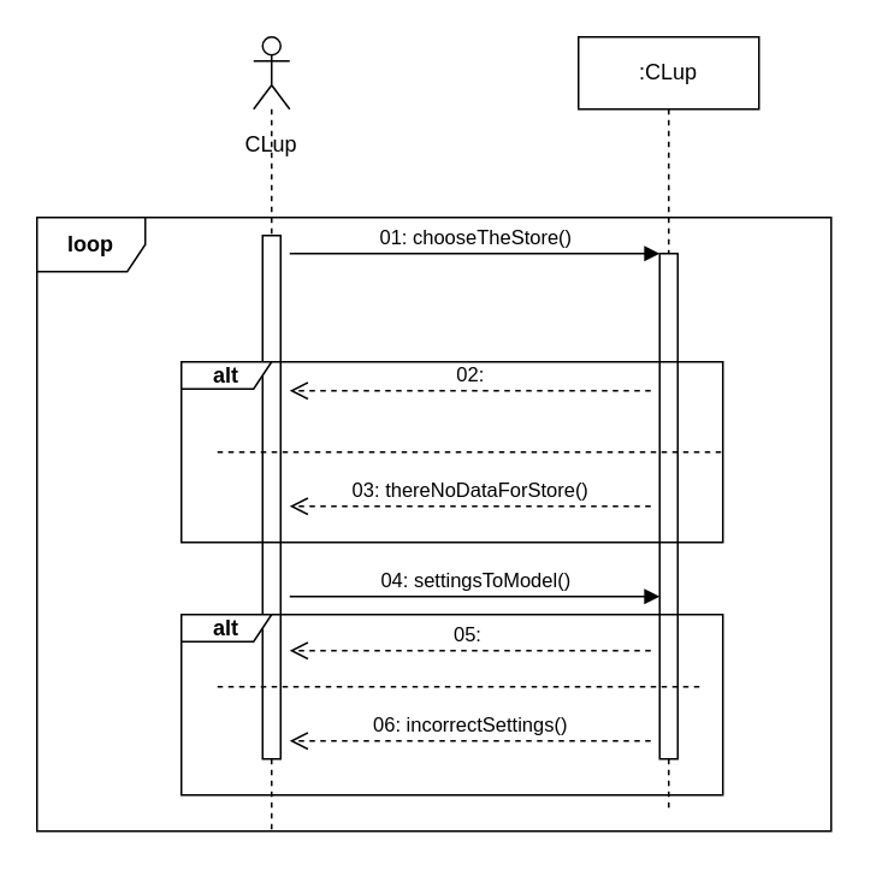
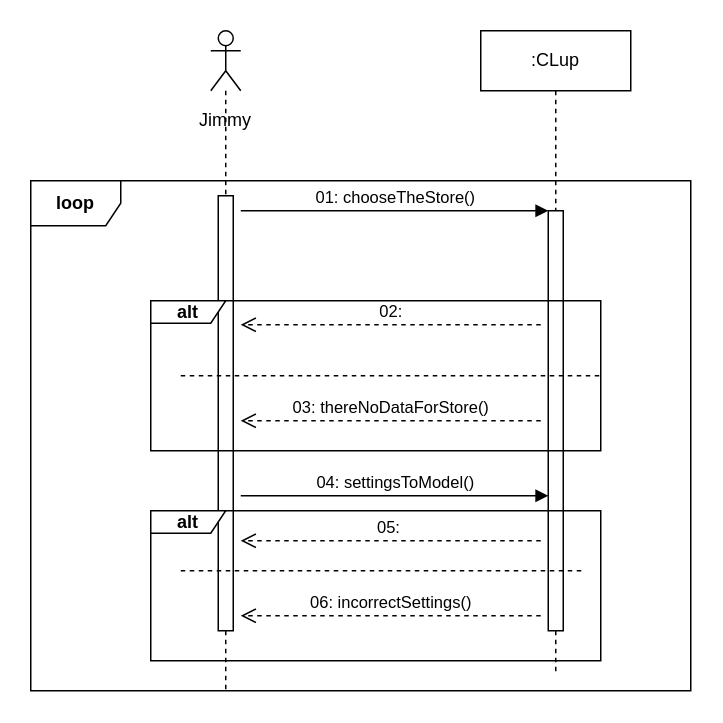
  <mxCell id="0" />
  <mxCell id="1" parent="0" />
  <mxCell id="2" value="" style="shape=umlLifeline;participant=umlActor;perimeter=lifelinePerimeter;whiteSpace=wrap;html=1;container=1;collapsible=0;recursiveResize=0;verticalAlign=top;spacingTop=36;outlineConnect=0;" vertex="1" parent="1"><mxGeometry x="140" y="20" width="20" height="440" as="geometry" /></mxCell>
  <mxCell id="3" value="" style="html=1;points=[];perimeter=orthogonalPerimeter;" vertex="1" parent="2"><mxGeometry x="5" y="110" width="10" height="290" as="geometry" /></mxCell>
- <mxCell id="4" value="CLup" style="text;html=1;strokeColor=none;fillColor=none;align=center;verticalAlign=middle;whiteSpace=wrap;rounded=0;" vertex="1" parent="1"><mxGeometry x="130" y="70" width="40" height="20" as="geometry" /></mxCell>
+ <mxCell id="4" value="Jimmy" style="text;html=1;strokeColor=none;fillColor=none;align=center;verticalAlign=middle;whiteSpace=wrap;rounded=0;" vertex="1" parent="1"><mxGeometry x="130" y="70" width="40" height="20" as="geometry" /></mxCell>
  <mxCell id="5" value=":CLup" style="shape=umlLifeline;perimeter=lifelinePerimeter;whiteSpace=wrap;html=1;container=1;collapsible=0;recursiveResize=0;outlineConnect=0;" vertex="1" parent="1"><mxGeometry x="320" y="20" width="100" height="430" as="geometry" /></mxCell>
  <mxCell id="6" value="" style="html=1;points=[];perimeter=orthogonalPerimeter;" vertex="1" parent="5"><mxGeometry x="45" y="120" width="10" height="280" as="geometry" /></mxCell>
  <mxCell id="7" value="01: chooseTheStore()" style="html=1;verticalAlign=bottom;endArrow=block;entryX=0;entryY=0;" edge="1" target="6" parent="1"><mxGeometry relative="1" as="geometry"><mxPoint x="160" y="140" as="sourcePoint" /></mxGeometry></mxCell>
  <mxCell id="8" value="02:" style="html=1;verticalAlign=bottom;endArrow=open;dashed=1;endSize=8;" edge="1" parent="1"><mxGeometry relative="1" as="geometry"><mxPoint x="160" y="216" as="targetPoint" /><mxPoint x="360" y="216" as="sourcePoint" /></mxGeometry></mxCell>
  <mxCell id="9" value="&lt;b&gt;alt&lt;/b&gt;" style="shape=umlFrame;whiteSpace=wrap;html=1;width=50;height=15;" vertex="1" parent="1"><mxGeometry x="100" y="200" width="300" height="100" as="geometry" /></mxCell>
  <mxCell id="10" value="" style="endArrow=none;dashed=1;html=1;" edge="1" parent="1"><mxGeometry width="50" height="50" relative="1" as="geometry"><mxPoint x="120" y="250" as="sourcePoint" /><mxPoint x="400" y="250" as="targetPoint" /></mxGeometry></mxCell>
  <mxCell id="11" value="03: thereNoDataForStore()" style="html=1;verticalAlign=bottom;endArrow=open;dashed=1;endSize=8;" edge="1" parent="1"><mxGeometry relative="1" as="geometry"><mxPoint x="160" y="280" as="targetPoint" /><mxPoint x="360" y="280" as="sourcePoint" /></mxGeometry></mxCell>
  <mxCell id="12" value="04: settingsToModel()" style="html=1;verticalAlign=bottom;endArrow=block;entryX=0;entryY=0;" edge="1" parent="1"><mxGeometry relative="1" as="geometry"><mxPoint x="160" y="330" as="sourcePoint" /><mxPoint x="365" y="330" as="targetPoint" /></mxGeometry></mxCell>
  <mxCell id="13" value="05:&amp;nbsp;" style="html=1;verticalAlign=bottom;endArrow=open;dashed=1;endSize=8;" edge="1" parent="1"><mxGeometry relative="1" as="geometry"><mxPoint x="360" y="360" as="sourcePoint" /><mxPoint x="160" y="360" as="targetPoint" /></mxGeometry></mxCell>
  <mxCell id="14" value="06: incorrectSettings()" style="html=1;verticalAlign=bottom;endArrow=open;dashed=1;endSize=8;" edge="1" parent="1"><mxGeometry relative="1" as="geometry"><mxPoint x="360" y="410" as="sourcePoint" /><mxPoint x="160" y="410" as="targetPoint" /></mxGeometry></mxCell>
  <mxCell id="15" value="" style="endArrow=none;dashed=1;html=1;" edge="1" parent="1"><mxGeometry width="50" height="50" relative="1" as="geometry"><mxPoint x="120" y="380" as="sourcePoint" /><mxPoint x="390" y="380" as="targetPoint" /></mxGeometry></mxCell>
  <mxCell id="16" value="&lt;b&gt;alt&lt;/b&gt;" style="shape=umlFrame;whiteSpace=wrap;html=1;width=50;height=15;" vertex="1" parent="1"><mxGeometry x="100" y="340" width="300" height="100" as="geometry" /></mxCell>
  <mxCell id="17" value="&lt;b&gt;loop&lt;/b&gt;" style="shape=umlFrame;whiteSpace=wrap;html=1;" vertex="1" parent="1"><mxGeometry x="20" y="120" width="440" height="340" as="geometry" /></mxCell>
